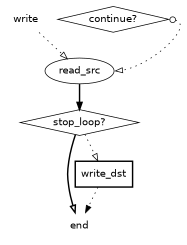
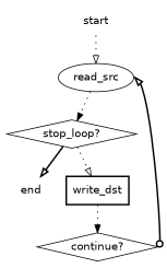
  digraph {
    fontname=helvetica
    node [fontname=helvetica shape=plaintext]
    edge [fontname=helvetica style=bold arrowhead=empty]
    read_src [shape=""]
-   start [label=write]
+   start
    n3 [label="stop_loop?" shape=diamond]
    end
    write_dst [shape=box style=bold]
    n6 [label="continue?" shape=diamond]
-   read_src -> n3 [arrowhead=""]
+   read_src -> n3 [style=dotted arrowhead=""]
    start -> read_src [style=dotted]
    n3 -> end
    n3 -> write_dst [style=dotted]
-   write_dst -> end [style=dotted arrowhead=""]
-   n6 -> read_src [arrowtail=odot dir=both headport=e style=dotted tailport=e]
+   write_dst -> n6 [style=dotted arrowhead=""]
+   n6 -> read_src [arrowtail=odot dir=both headport=e tailport=e]
  }
